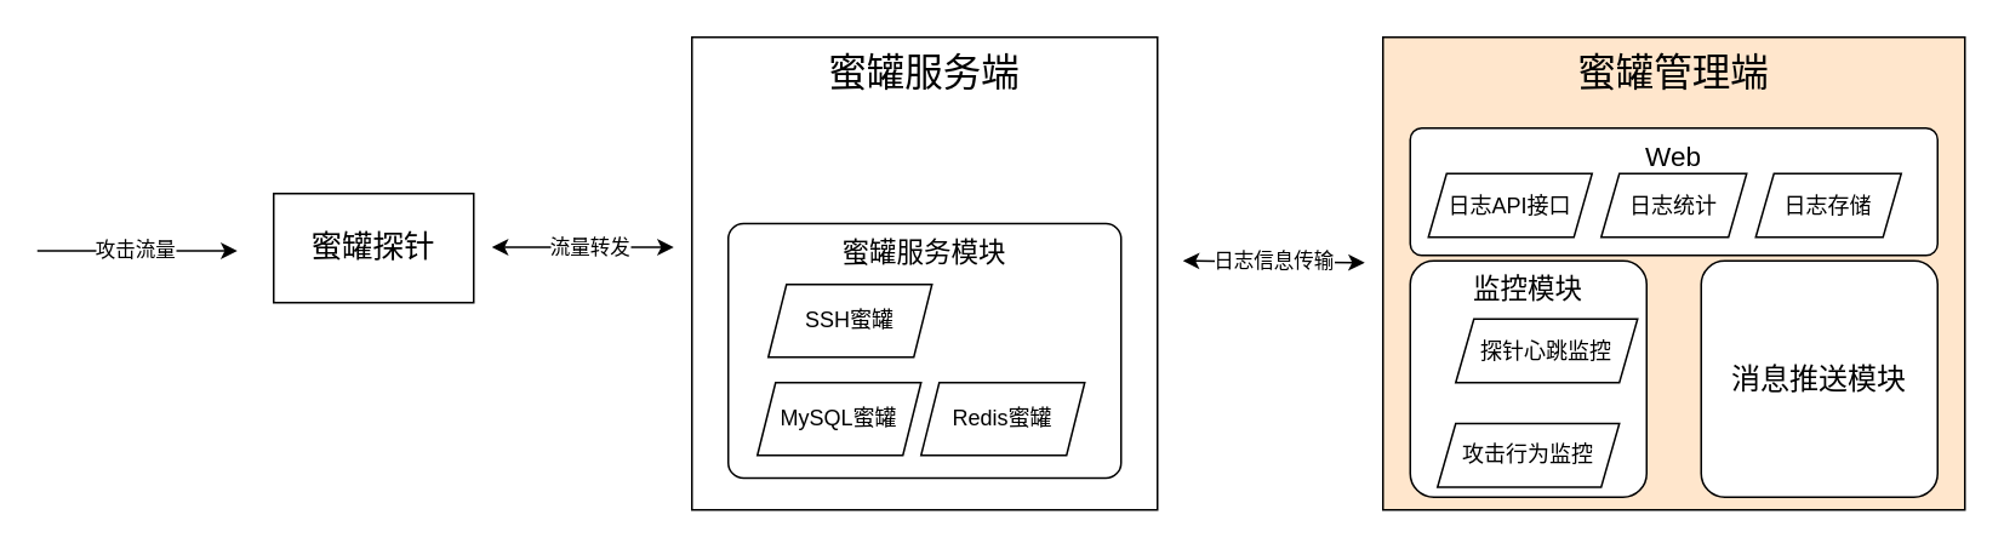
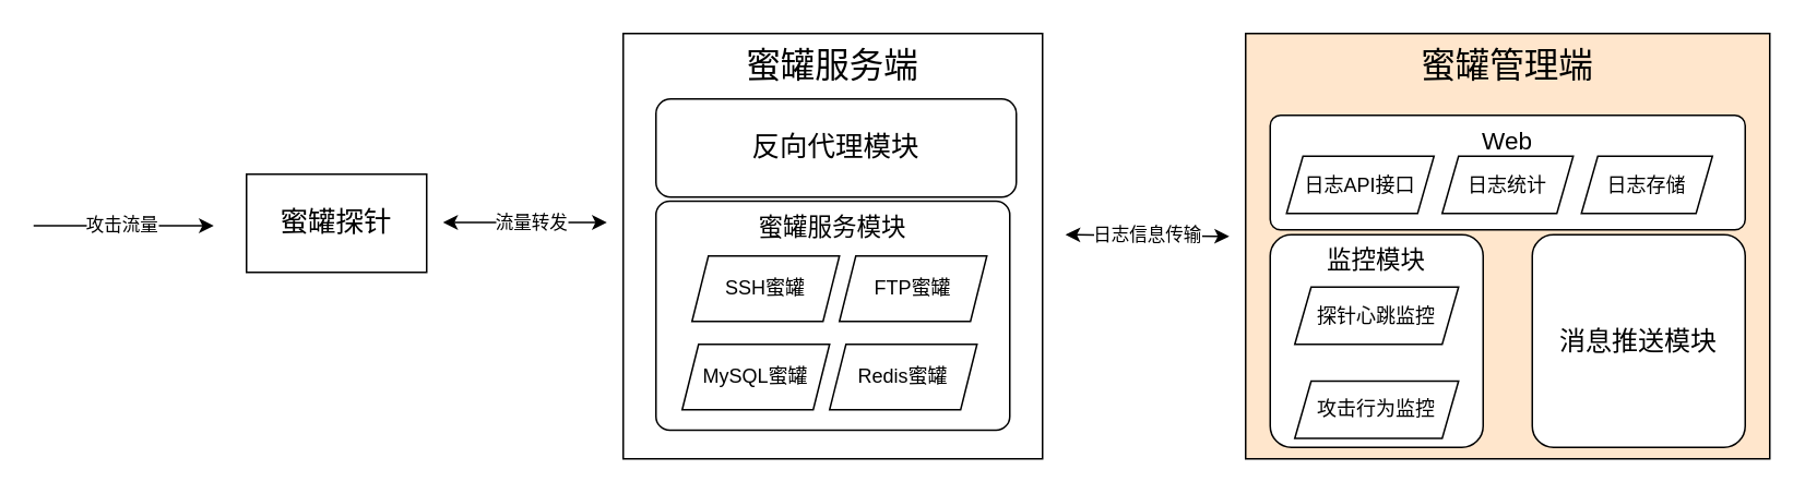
  <mxCell id="0" />
  <mxCell id="1" parent="0" />
  <mxCell id="2" value="蜜罐探针" style="rounded=0;whiteSpace=wrap;labelBackgroundColor=default;fontSize=17;" vertex="1" parent="1"><mxGeometry x="150" y="106" width="110" height="60" as="geometry" /></mxCell>
  <mxCell id="3" value="蜜罐服务端" style="rounded=0;whiteSpace=wrap;html=1;labelBackgroundColor=default;verticalAlign=top;fontStyle=0;fontSize=21;" vertex="1" parent="1"><mxGeometry y="20" width="256" height="260" as="geometry" x="380" /></mxCell>
+ <mxCell id="4" value="&lt;font style=&quot;font-size: 17px;&quot;&gt;反向代理模块&lt;/font&gt;" style="rounded=1;whiteSpace=wrap;html=1;verticalAlign=middle;" vertex="1" parent="1"><mxGeometry x="400" y="60" width="220" height="60" as="geometry" /></mxCell>
  <mxCell id="5" value="&lt;font style=&quot;font-size: 15px;&quot;&gt;蜜罐服务模块&lt;/font&gt;" style="rounded=1;whiteSpace=wrap;html=1;verticalAlign=top;arcSize=6;" vertex="1" parent="1"><mxGeometry x="400" y="122.5" width="216" height="140" as="geometry" /></mxCell>
  <mxCell id="6" value="SSH蜜罐" style="shape=parallelogram;perimeter=parallelogramPerimeter;whiteSpace=wrap;html=1;fixedSize=1;size=10;" vertex="1" parent="1"><mxGeometry x="422" y="156" width="90" height="40" as="geometry" /></mxCell>
  <mxCell id="7" value="&lt;font style=&quot;font-size: 21px;&quot;&gt;蜜罐管理端&lt;/font&gt;" style="rounded=0;whiteSpace=wrap;html=1;verticalAlign=top;fillColor=#ffe6cc;" vertex="1" parent="1"><mxGeometry x="760" y="20" width="320" height="260" as="geometry" /></mxCell>
  <mxCell id="8" value="Web" style="rounded=1;whiteSpace=wrap;html=1;verticalAlign=top;arcSize=9;fontSize=15;" vertex="1" parent="1"><mxGeometry x="775" y="70" width="290" height="70" as="geometry" /></mxCell>
  <mxCell id="9" value="日志API接口" style="shape=parallelogram;perimeter=parallelogramPerimeter;whiteSpace=wrap;html=1;fixedSize=1;size=10;" vertex="1" parent="1"><mxGeometry x="785" y="95" width="90" height="35" as="geometry" /></mxCell>
  <mxCell id="10" value="日志统计" style="shape=parallelogram;perimeter=parallelogramPerimeter;whiteSpace=wrap;html=1;fixedSize=1;size=10;" vertex="1" parent="1"><mxGeometry x="880" y="95" width="80" height="35" as="geometry" /></mxCell>
  <mxCell id="11" value="日志存储" style="shape=parallelogram;perimeter=parallelogramPerimeter;whiteSpace=wrap;html=1;fixedSize=1;size=10;" vertex="1" parent="1"><mxGeometry x="965" y="95" width="80" height="35" as="geometry" /></mxCell>
  <mxCell id="12" value="&lt;font style=&quot;font-size: 15px;&quot;&gt;监控模块&lt;/font&gt;" style="rounded=1;whiteSpace=wrap;html=1;arcSize=10;verticalAlign=top;" vertex="1" parent="1"><mxGeometry x="775" y="143" width="130" height="130" as="geometry" /></mxCell>
- <mxCell id="13" value="探针心跳监控" style="shape=parallelogram;perimeter=parallelogramPerimeter;whiteSpace=wrap;html=1;fixedSize=1;size=10;" vertex="1" parent="1"><mxGeometry x="800" y="175" width="100" height="35" as="geometry" /></mxCell>
+ <mxCell id="13" value="探针心跳监控" style="shape=parallelogram;perimeter=parallelogramPerimeter;whiteSpace=wrap;html=1;fixedSize=1;size=10;" vertex="1" parent="1"><mxGeometry x="790" y="175" width="100" height="35" as="geometry" /></mxCell>
  <mxCell id="14" value="攻击行为监控" style="shape=parallelogram;perimeter=parallelogramPerimeter;whiteSpace=wrap;html=1;fixedSize=1;size=10;" vertex="1" parent="1"><mxGeometry x="790" y="232.5" width="100" height="35" as="geometry" /></mxCell>
  <mxCell id="15" value="&lt;font style=&quot;font-size: 16px;&quot;&gt;消息推送模块&lt;/font&gt;" style="rounded=1;whiteSpace=wrap;html=1;arcSize=10;verticalAlign=middle;" vertex="1" parent="1"><mxGeometry x="935" y="143" width="130" height="130" as="geometry" /></mxCell>
+ <mxCell id="16" value="FTP蜜罐" style="shape=parallelogram;perimeter=parallelogramPerimeter;whiteSpace=wrap;html=1;fixedSize=1;size=10;" vertex="1" parent="1"><mxGeometry x="512" y="156" width="90" height="40" as="geometry" /></mxCell>
  <mxCell id="17" value="MySQL蜜罐" style="shape=parallelogram;perimeter=parallelogramPerimeter;whiteSpace=wrap;html=1;fixedSize=1;size=10;" vertex="1" parent="1"><mxGeometry x="416" y="210" width="90" height="40" as="geometry" /></mxCell>
  <mxCell id="18" value="Redis蜜罐" style="shape=parallelogram;perimeter=parallelogramPerimeter;whiteSpace=wrap;html=1;fixedSize=1;size=10;" vertex="1" parent="1"><mxGeometry x="506" y="210" width="90" height="40" as="geometry" /></mxCell>
  <mxCell id="19" value="" style="endArrow=classic;html=1;rounded=0;" edge="1" parent="1"><mxGeometry width="50" height="50" relative="1" as="geometry"><mxPoint x="20" y="137.5" as="sourcePoint" /><mxPoint x="130" y="137.5" as="targetPoint" /></mxGeometry></mxCell>
  <mxCell id="20" value="攻击流量" style="edgeLabel;html=1;align=center;verticalAlign=middle;resizable=0;points=[];" vertex="1" connectable="0" parent="19"><mxGeometry x="-0.245" y="1" relative="1" as="geometry"><mxPoint x="11" as="offset" /></mxGeometry></mxCell>
  <mxCell id="21" value="" style="endArrow=classic;startArrow=classic;html=1;rounded=0;align=left;" edge="1" parent="1"><mxGeometry width="50" height="50" relative="1" as="geometry"><mxPoint x="270" y="135.5" as="sourcePoint" /><mxPoint x="370" y="135.5" as="targetPoint" /></mxGeometry></mxCell>
  <mxCell id="22" value="流量转发" style="edgeLabel;html=1;align=center;verticalAlign=middle;resizable=0;points=[];" vertex="1" connectable="0" parent="21"><mxGeometry x="0.406" y="2" relative="1" as="geometry"><mxPoint x="-17" y="2" as="offset" /></mxGeometry></mxCell>
  <mxCell id="23" value="" style="endArrow=classic;startArrow=classic;html=1;rounded=0;" edge="1" parent="1"><mxGeometry width="50" height="50" relative="1" as="geometry"><mxPoint x="650" y="143" as="sourcePoint" /><mxPoint x="750" y="144" as="targetPoint" /></mxGeometry></mxCell>
  <mxCell id="24" value="日志信息传输" style="edgeLabel;html=1;align=center;verticalAlign=middle;resizable=0;points=[];" vertex="1" connectable="0" parent="23"><mxGeometry x="-0.196" y="-2" relative="1" as="geometry"><mxPoint x="10" y="-3" as="offset" /></mxGeometry></mxCell>
